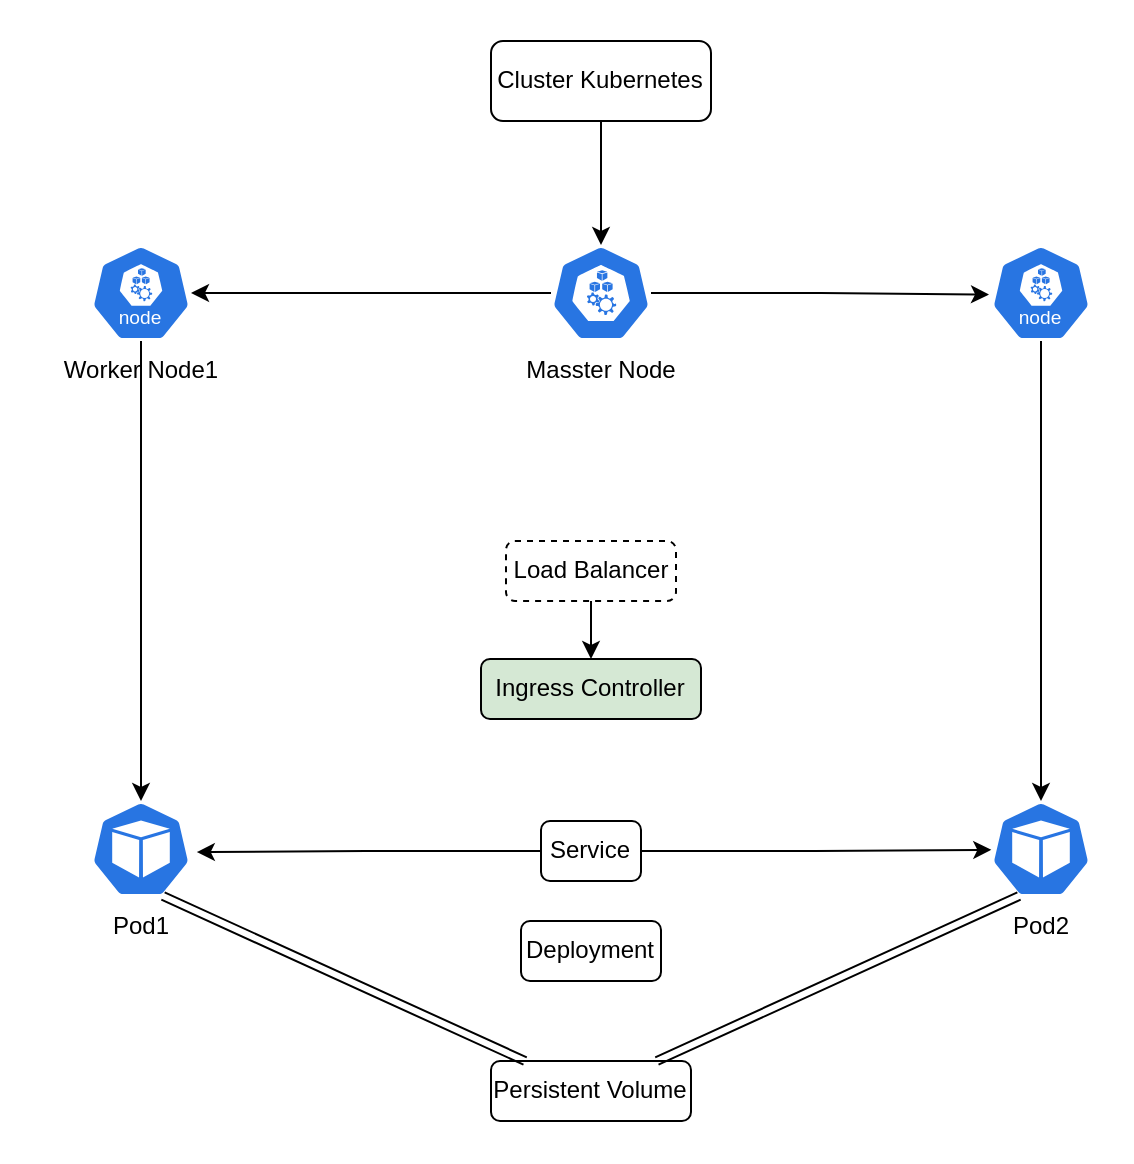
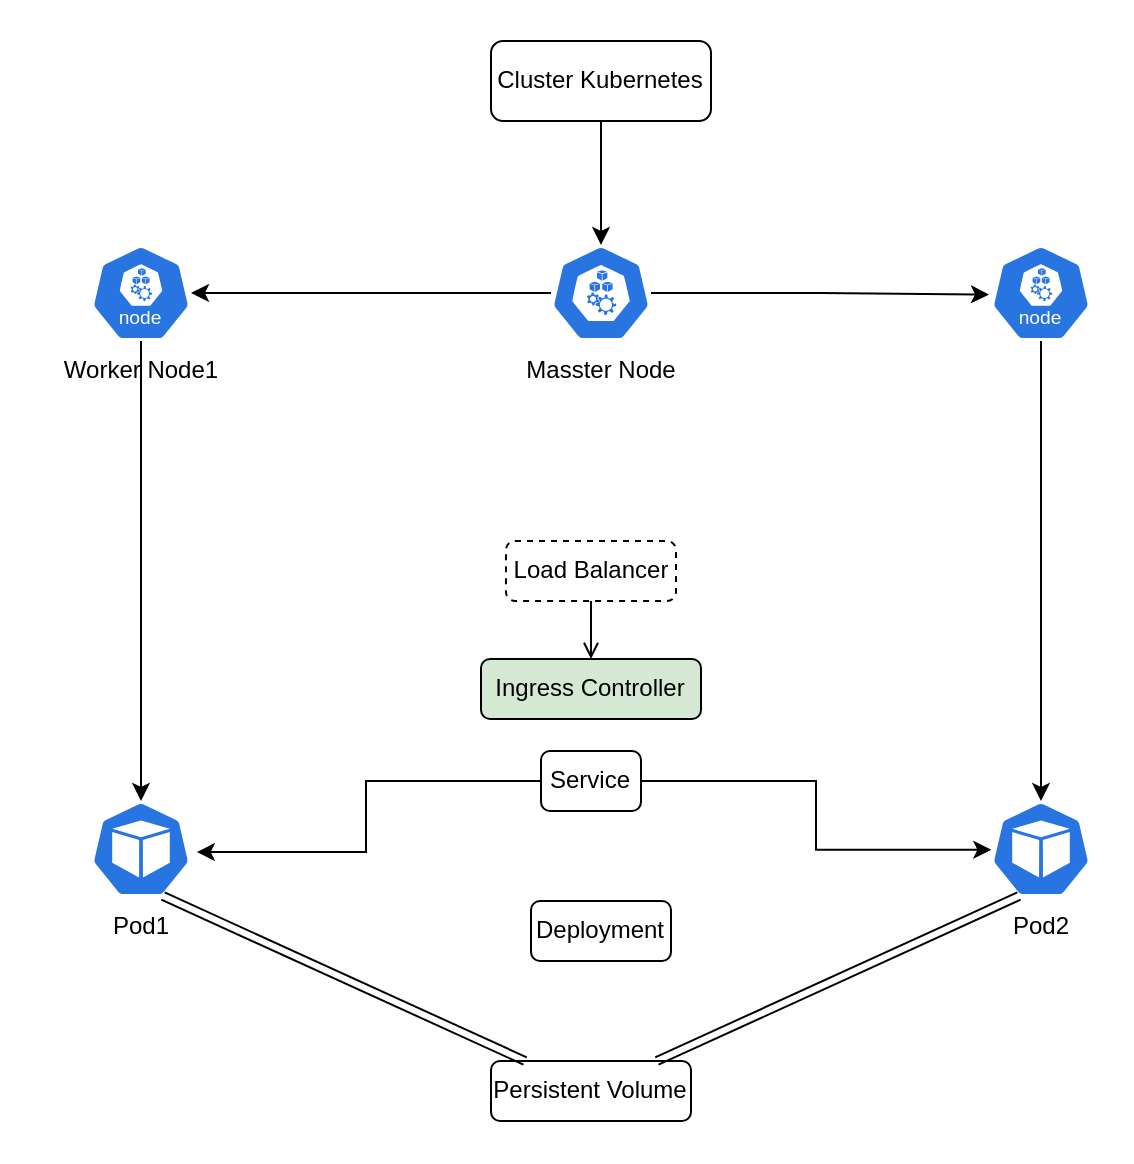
  <mxCell id="0" />
  <mxCell id="1" parent="0" />
  <mxCell id="2" value="&lt;span style=&quot;text-wrap-mode: nowrap;&quot;&gt;Cluster Kubernetes&lt;/span&gt;" style="rounded=1;whiteSpace=wrap;html=1;" vertex="1" parent="1"><mxGeometry x="245" y="20" width="110" height="40" as="geometry" /></mxCell>
  <mxCell id="3" style="edgeStyle=orthogonalEdgeStyle;rounded=0;orthogonalLoop=1;jettySize=auto;html=1;" edge="1" parent="1" source="4" target="8"><mxGeometry relative="1" as="geometry" /></mxCell>
  <mxCell id="4" value="" style="aspect=fixed;sketch=0;html=1;dashed=0;whitespace=wrap;verticalLabelPosition=bottom;verticalAlign=top;fillColor=#2875E2;strokeColor=#ffffff;points=[[0.005,0.63,0],[0.1,0.2,0],[0.9,0.2,0],[0.5,0,0],[0.995,0.63,0],[0.72,0.99,0],[0.5,1,0],[0.28,0.99,0]];shape=mxgraph.kubernetes.icon2;prIcon=node" vertex="1" parent="1"><mxGeometry x="275" y="122" width="50" height="48" as="geometry" /></mxCell>
  <mxCell id="5" value="Masster Node" style="text;html=1;align=center;verticalAlign=middle;resizable=0;points=[];autosize=1;strokeColor=none;fillColor=none;" vertex="1" parent="1"><mxGeometry x="250" y="170" width="100" height="30" as="geometry" /></mxCell>
  <mxCell id="6" style="edgeStyle=orthogonalEdgeStyle;rounded=0;orthogonalLoop=1;jettySize=auto;html=1;exitX=0.5;exitY=1;exitDx=0;exitDy=0;entryX=0.5;entryY=0;entryDx=0;entryDy=0;entryPerimeter=0;" edge="1" parent="1" source="2" target="4"><mxGeometry relative="1" as="geometry" /></mxCell>
  <mxCell id="7" style="edgeStyle=orthogonalEdgeStyle;rounded=0;orthogonalLoop=1;jettySize=auto;html=1;exitX=0.5;exitY=1;exitDx=0;exitDy=0;exitPerimeter=0;" edge="1" parent="1" source="8" target="12"><mxGeometry relative="1" as="geometry" /></mxCell>
  <mxCell id="8" value="" style="aspect=fixed;sketch=0;html=1;dashed=0;whitespace=wrap;verticalLabelPosition=bottom;verticalAlign=top;fillColor=#2875E2;strokeColor=#ffffff;points=[[0.005,0.63,0],[0.1,0.2,0],[0.9,0.2,0],[0.5,0,0],[0.995,0.63,0],[0.72,0.99,0],[0.5,1,0],[0.28,0.99,0]];shape=mxgraph.kubernetes.icon2;kubernetesLabel=1;prIcon=node" vertex="1" parent="1"><mxGeometry x="45" y="122" width="50" height="48" as="geometry" /></mxCell>
  <mxCell id="9" value="" style="aspect=fixed;sketch=0;html=1;dashed=0;whitespace=wrap;verticalLabelPosition=bottom;verticalAlign=top;fillColor=#2875E2;strokeColor=#ffffff;points=[[0.005,0.63,0],[0.1,0.2,0],[0.9,0.2,0],[0.5,0,0],[0.995,0.63,0],[0.72,0.99,0],[0.5,1,0],[0.28,0.99,0]];shape=mxgraph.kubernetes.icon2;kubernetesLabel=1;prIcon=node" vertex="1" parent="1"><mxGeometry x="495" y="122" width="50" height="48" as="geometry" /></mxCell>
  <mxCell id="10" style="edgeStyle=orthogonalEdgeStyle;rounded=0;orthogonalLoop=1;jettySize=auto;html=1;entryX=-0.02;entryY=0.516;entryDx=0;entryDy=0;entryPerimeter=0;" edge="1" parent="1" source="4" target="9"><mxGeometry relative="1" as="geometry" /></mxCell>
  <mxCell id="11" value="Worker Node1" style="text;html=1;align=center;verticalAlign=middle;resizable=0;points=[];autosize=1;strokeColor=none;fillColor=none;" vertex="1" parent="1"><mxGeometry x="20" y="170" width="100" height="30" as="geometry" /></mxCell>
  <mxCell id="12" value="" style="aspect=fixed;sketch=0;html=1;dashed=0;whitespace=wrap;verticalLabelPosition=bottom;verticalAlign=top;fillColor=#2875E2;strokeColor=#ffffff;points=[[0.005,0.63,0],[0.1,0.2,0],[0.9,0.2,0],[0.5,0,0],[0.995,0.63,0],[0.72,0.99,0],[0.5,1,0],[0.28,0.99,0]];shape=mxgraph.kubernetes.icon2;prIcon=pod" vertex="1" parent="1"><mxGeometry x="45" y="400" width="50" height="48" as="geometry" /></mxCell>
  <mxCell id="13" value="" style="aspect=fixed;sketch=0;html=1;dashed=0;whitespace=wrap;verticalLabelPosition=bottom;verticalAlign=top;fillColor=#2875E2;strokeColor=#ffffff;points=[[0.005,0.63,0],[0.1,0.2,0],[0.9,0.2,0],[0.5,0,0],[0.995,0.63,0],[0.72,0.99,0],[0.5,1,0],[0.28,0.99,0]];shape=mxgraph.kubernetes.icon2;prIcon=pod" vertex="1" parent="1"><mxGeometry x="495" y="400" width="50" height="48" as="geometry" /></mxCell>
  <mxCell id="14" value="Pod1" style="text;html=1;align=center;verticalAlign=middle;resizable=0;points=[];autosize=1;strokeColor=none;fillColor=none;" vertex="1" parent="1"><mxGeometry x="45" y="448" width="50" height="30" as="geometry" /></mxCell>
  <mxCell id="15" value="Pod2" style="text;html=1;align=center;verticalAlign=middle;resizable=0;points=[];autosize=1;strokeColor=none;fillColor=none;" vertex="1" parent="1"><mxGeometry x="495" y="448" width="50" height="30" as="geometry" /></mxCell>
  <mxCell id="16" style="edgeStyle=orthogonalEdgeStyle;rounded=0;orthogonalLoop=1;jettySize=auto;html=1;exitX=0.5;exitY=1;exitDx=0;exitDy=0;exitPerimeter=0;entryX=0.5;entryY=0;entryDx=0;entryDy=0;entryPerimeter=0;" edge="1" parent="1" source="9" target="13"><mxGeometry relative="1" as="geometry" /></mxCell>
  <mxCell id="17" value="Ingress Controller" style="rounded=1;whiteSpace=wrap;html=1;fillColor=#d5e8d4;" vertex="1" parent="1"><mxGeometry x="240" y="329" width="110" height="30" as="geometry" /></mxCell>
- <mxCell id="18" value="Service" style="rounded=1;whiteSpace=wrap;html=1;" vertex="1" parent="1"><mxGeometry x="270" y="410" width="50" height="30" as="geometry" /></mxCell>
- <mxCell id="19" value="Deployment" style="rounded=1;whiteSpace=wrap;html=1;" vertex="1" parent="1"><mxGeometry x="260" y="460" width="70" height="30" as="geometry" /></mxCell>
+ <mxCell id="18" value="Service" style="rounded=1;whiteSpace=wrap;html=1;" vertex="1" parent="1"><mxGeometry x="270" y="375" width="50" height="30" as="geometry" /></mxCell>
+ <mxCell id="19" value="Deployment" style="rounded=1;whiteSpace=wrap;html=1;" vertex="1" parent="1"><mxGeometry x="265" y="450" width="70" height="30" as="geometry" /></mxCell>
  <mxCell id="20" value="Persistent Volume" style="rounded=1;whiteSpace=wrap;html=1;" vertex="1" parent="1"><mxGeometry x="245" y="530" width="100" height="30" as="geometry" /></mxCell>
  <mxCell id="21" style="edgeStyle=none;rounded=0;orthogonalLoop=1;jettySize=auto;html=1;entryX=0.28;entryY=0.99;entryDx=0;entryDy=0;entryPerimeter=0;shape=link;" edge="1" parent="1" source="20" target="13"><mxGeometry relative="1" as="geometry" /></mxCell>
  <mxCell id="22" style="edgeStyle=none;rounded=0;orthogonalLoop=1;jettySize=auto;html=1;entryX=0.72;entryY=0.99;entryDx=0;entryDy=0;entryPerimeter=0;shape=link;" edge="1" parent="1" source="20" target="12"><mxGeometry relative="1" as="geometry" /></mxCell>
- <mxCell id="23" style="edgeStyle=none;rounded=0;orthogonalLoop=1;jettySize=auto;html=1;entryX=0.5;entryY=0;entryDx=0;entryDy=0;" edge="1" parent="1" source="24" target="17"><mxGeometry relative="1" as="geometry" /></mxCell>
+ <mxCell id="23" style="edgeStyle=none;rounded=0;orthogonalLoop=1;jettySize=auto;html=1;entryX=0.5;entryY=0;entryDx=0;entryDy=0;endArrow=open;" edge="1" parent="1" source="24" target="17"><mxGeometry relative="1" as="geometry" /></mxCell>
  <mxCell id="24" value="&lt;span style=&quot;text-wrap-mode: nowrap;&quot;&gt;Load Balancer&lt;/span&gt;" style="rounded=1;whiteSpace=wrap;html=1;dashed=1;" vertex="1" parent="1"><mxGeometry x="252.5" y="270" width="85" height="30" as="geometry" /></mxCell>
  <mxCell id="25" style="edgeStyle=orthogonalEdgeStyle;rounded=0;orthogonalLoop=1;jettySize=auto;html=1;entryX=1.058;entryY=0.532;entryDx=0;entryDy=0;entryPerimeter=0;" edge="1" parent="1" source="18" target="12"><mxGeometry relative="1" as="geometry" /></mxCell>
  <mxCell id="26" style="edgeStyle=orthogonalEdgeStyle;rounded=0;orthogonalLoop=1;jettySize=auto;html=1;entryX=0.003;entryY=0.509;entryDx=0;entryDy=0;entryPerimeter=0;" edge="1" parent="1" source="18" target="13"><mxGeometry relative="1" as="geometry" /></mxCell>
